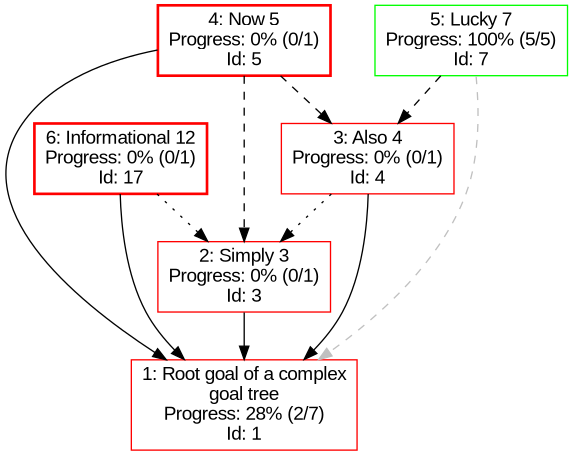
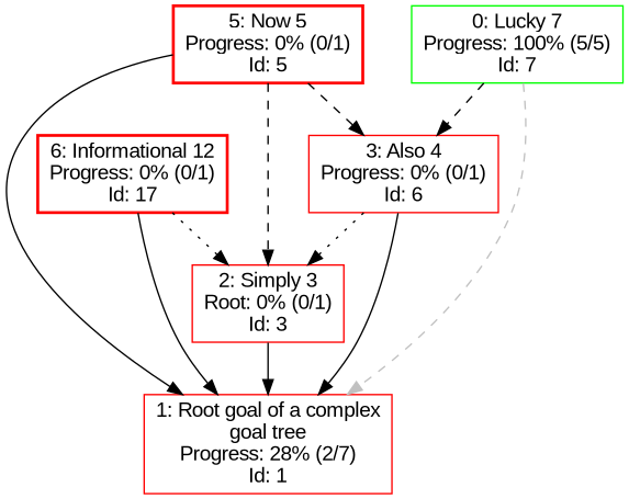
  digraph {
    fontname="Liberation Sans"
    node [color=red fontname="Liberation Sans" shape=box]
    edge [color=black fontname="Liberation Sans"]
    n1 [label="1: Root goal of a complex\ngoal tree\nProgress: 28% (2/7)\nId: 1"]
-   n2 [label="2: Simply 3\nProgress: 0% (0/1)\nId: 3"]
-   n3 [label="3: Also 4\nProgress: 0% (0/1)\nId: 4"]
-   n4 [label="4: Now 5\nProgress: 0% (0/1)\nId: 5" style=bold]
-   n5 [color=green label="5: Lucky 7\nProgress: 100% (5/5)\nId: 7"]
+   n2 [label="2: Simply 3\nRoot: 0% (0/1)\nId: 3"]
+   n3 [label="3: Also 4\nProgress: 0% (0/1)\nId: 6"]
+   n4 [label="5: Now 5\nProgress: 0% (0/1)\nId: 5" style=bold]
+   n5 [color=green label="0: Lucky 7\nProgress: 100% (5/5)\nId: 7"]
    n6 [label="6: Informational 12\nProgress: 0% (0/1)\nId: 17" style=bold]
    n2 -> n1
    n3 -> n1
    n3 -> n2 [style=dotted]
    n4 -> n1
    n4 -> n2 [style=dashed]
    n4 -> n3 [style=dashed]
    n5 -> n1 [color=gray style=dashed]
    n5 -> n3 [style=dashed]
    n6 -> n1
    n6 -> n2 [style=dotted]
  }
